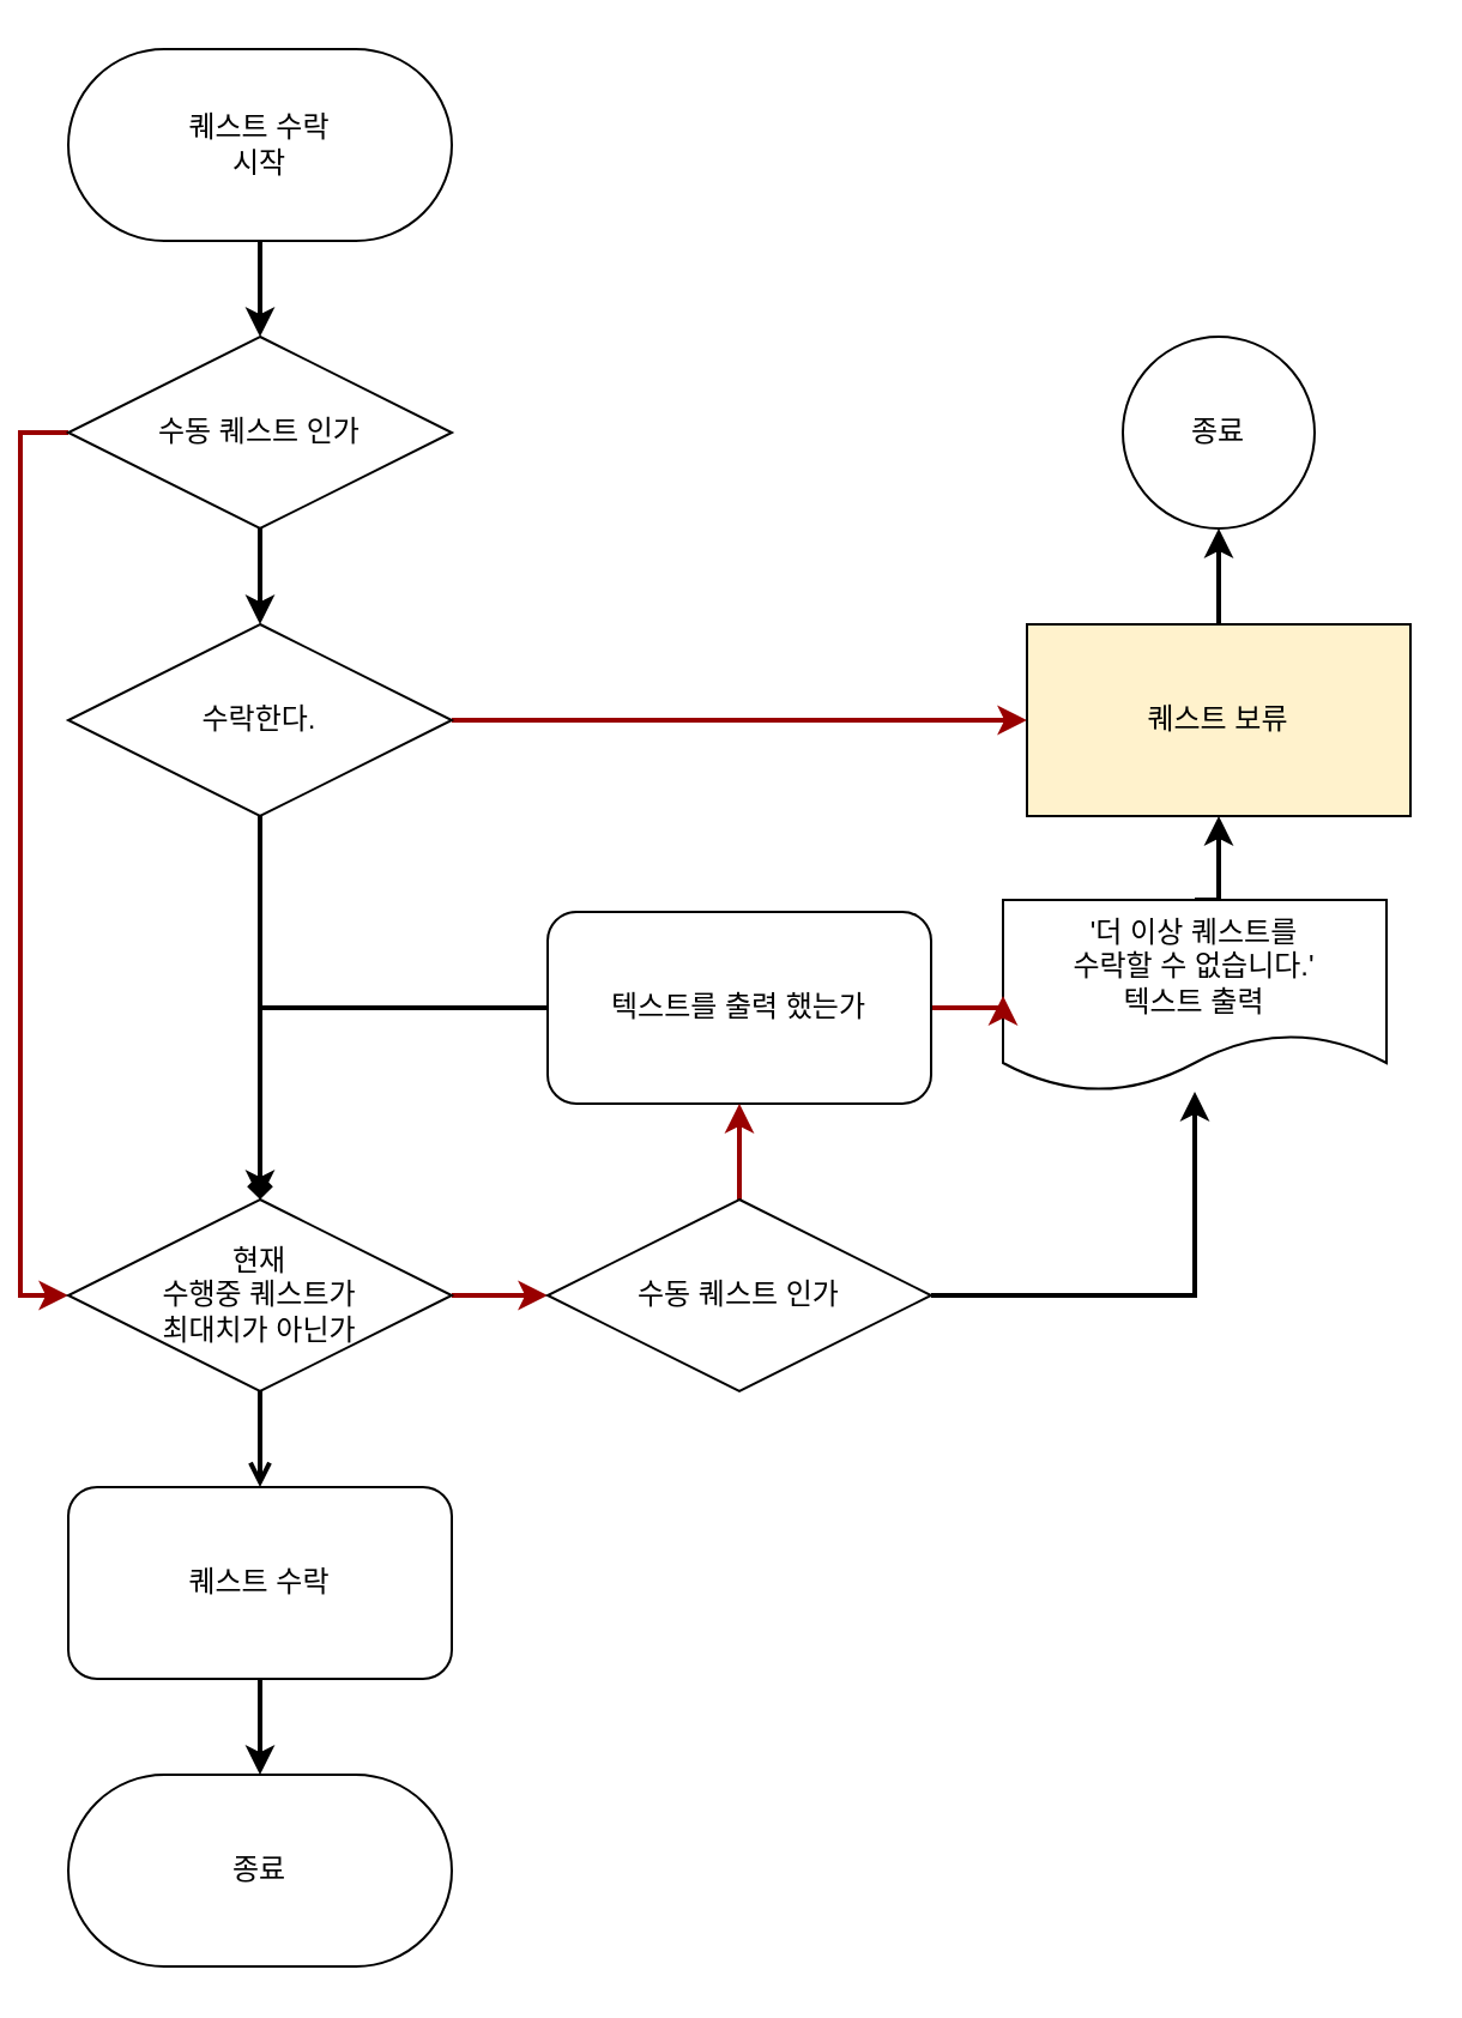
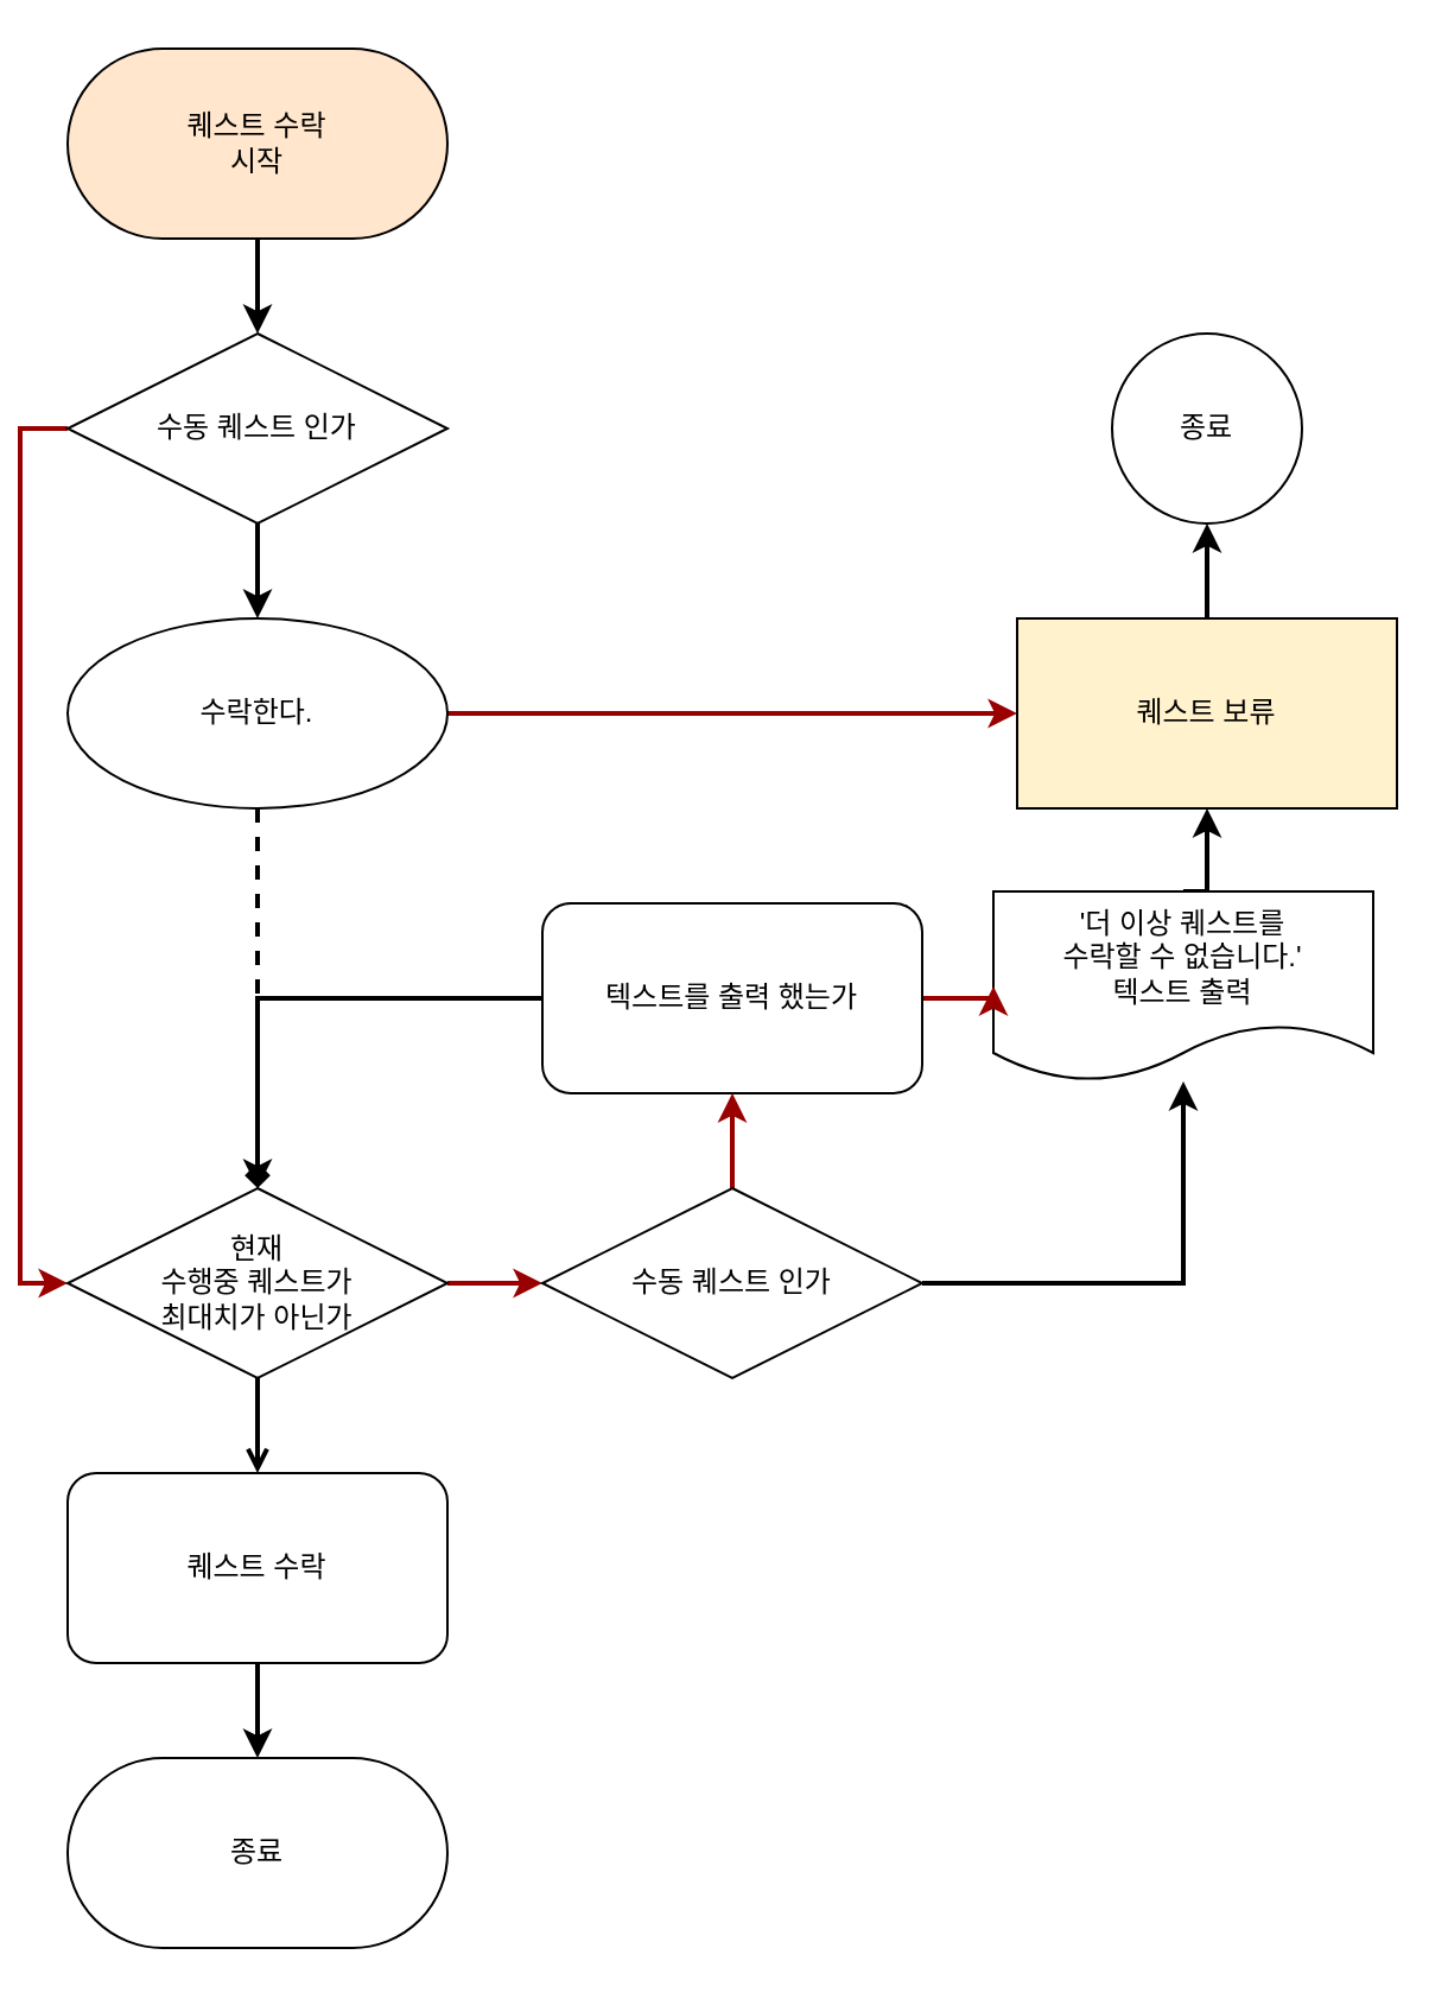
  <mxCell id="0" />
  <mxCell id="1" parent="0" />
  <mxCell id="2" style="edgeStyle=orthogonalEdgeStyle;rounded=0;orthogonalLoop=1;jettySize=auto;html=1;exitX=0.5;exitY=1;exitDx=0;exitDy=0;entryX=0.5;entryY=0;entryDx=0;entryDy=0;strokeWidth=2;" parent="1" source="3" target="6" edge="1"><mxGeometry relative="1" as="geometry" /></mxCell>
- <mxCell id="3" value="퀘스트 수락&lt;br&gt;시작" style="rounded=1;whiteSpace=wrap;html=1;arcSize=50;" parent="1" vertex="1"><mxGeometry x="20" width="160" height="80" as="geometry" y="20" /></mxCell>
+ <mxCell id="3" value="퀘스트 수락&lt;br&gt;시작" style="rounded=1;whiteSpace=wrap;html=1;arcSize=50;fillColor=#ffe6cc;" parent="1" vertex="1"><mxGeometry x="20" width="160" height="80" as="geometry" y="20" /></mxCell>
  <mxCell id="4" style="edgeStyle=orthogonalEdgeStyle;rounded=0;orthogonalLoop=1;jettySize=auto;html=1;exitX=0.5;exitY=1;exitDx=0;exitDy=0;strokeWidth=2;" parent="1" source="6" target="12" edge="1"><mxGeometry relative="1" as="geometry" /></mxCell>
  <mxCell id="5" style="edgeStyle=orthogonalEdgeStyle;rounded=0;orthogonalLoop=1;jettySize=auto;html=1;exitX=0;exitY=0.5;exitDx=0;exitDy=0;strokeColor=#990000;strokeWidth=2;entryX=0;entryY=0.5;entryDx=0;entryDy=0;" edge="1" parent="1" source="6" target="9"><mxGeometry relative="1" as="geometry"><mxPoint x="-130" y="180" as="targetPoint" /></mxGeometry></mxCell>
  <mxCell id="6" value="수동 퀘스트 인가" style="rhombus;whiteSpace=wrap;html=1;" parent="1" vertex="1"><mxGeometry x="20" y="140" width="160" height="80" as="geometry" /></mxCell>
  <mxCell id="7" style="edgeStyle=orthogonalEdgeStyle;rounded=0;orthogonalLoop=1;jettySize=auto;html=1;exitX=0.5;exitY=1;exitDx=0;exitDy=0;entryX=0.5;entryY=0;entryDx=0;entryDy=0;strokeWidth=2;endArrow=open;" parent="1" source="9" target="18" edge="1"><mxGeometry relative="1" as="geometry" /></mxCell>
  <mxCell id="8" style="edgeStyle=orthogonalEdgeStyle;rounded=0;orthogonalLoop=1;jettySize=auto;html=1;exitX=1;exitY=0.5;exitDx=0;exitDy=0;strokeWidth=2;strokeColor=#990000;entryX=0;entryY=0.5;entryDx=0;entryDy=0;" edge="1" parent="1" source="9" target="26"><mxGeometry relative="1" as="geometry"><mxPoint x="220" y="540" as="targetPoint" /></mxGeometry></mxCell>
  <mxCell id="9" value="현재 &lt;br&gt;수행중 퀘스트가&lt;br&gt;최대치가 아닌가" style="rhombus;whiteSpace=wrap;html=1;" parent="1" vertex="1"><mxGeometry x="20" y="500" width="160" height="80" as="geometry" /></mxCell>
- <mxCell id="10" style="edgeStyle=orthogonalEdgeStyle;rounded=0;orthogonalLoop=1;jettySize=auto;html=1;exitX=0.5;exitY=1;exitDx=0;exitDy=0;entryX=0.5;entryY=0;entryDx=0;entryDy=0;strokeWidth=2;" parent="1" source="12" target="9" edge="1"><mxGeometry relative="1" as="geometry" /></mxCell>
+ <mxCell id="10" style="edgeStyle=orthogonalEdgeStyle;rounded=0;orthogonalLoop=1;jettySize=auto;html=1;exitX=0.5;exitY=1;exitDx=0;exitDy=0;entryX=0.5;entryY=0;entryDx=0;entryDy=0;strokeWidth=2;dashed=1;" parent="1" source="12" target="9" edge="1"><mxGeometry relative="1" as="geometry" /></mxCell>
  <mxCell id="11" style="edgeStyle=orthogonalEdgeStyle;rounded=0;orthogonalLoop=1;jettySize=auto;html=1;exitX=1;exitY=0.5;exitDx=0;exitDy=0;entryX=0;entryY=0.5;entryDx=0;entryDy=0;strokeColor=#990000;strokeWidth=2;" edge="1" parent="1" source="12" target="20"><mxGeometry relative="1" as="geometry" /></mxCell>
- <mxCell id="12" value="수락한다." style="rhombus;whiteSpace=wrap;html=1;" parent="1" vertex="1"><mxGeometry x="20" y="260" width="160" height="80" as="geometry" /></mxCell>
+ <mxCell id="12" value="수락한다." style="ellipse;whiteSpace=wrap;html=1;" parent="1" vertex="1"><mxGeometry x="20" y="260" width="160" height="80" as="geometry" /></mxCell>
  <mxCell id="13" value="종료" style="ellipse;whiteSpace=wrap;html=1;direction=south;" parent="1" vertex="1"><mxGeometry x="460" y="140" width="80" height="80" as="geometry" /></mxCell>
  <mxCell id="14" value="종료" style="rounded=1;whiteSpace=wrap;html=1;arcSize=50;" parent="1" vertex="1"><mxGeometry x="20" y="740" width="160" height="80" as="geometry" /></mxCell>
  <mxCell id="15" style="edgeStyle=orthogonalEdgeStyle;rounded=0;orthogonalLoop=1;jettySize=auto;html=1;exitX=0.5;exitY=0;exitDx=0;exitDy=0;entryX=0.5;entryY=1;entryDx=0;entryDy=0;strokeWidth=2;" edge="1" parent="1" source="16" target="20"><mxGeometry relative="1" as="geometry" /></mxCell>
  <mxCell id="16" value="'더 이상 퀘스트를 &lt;br&gt;수락할 수 없습니다.'&lt;br&gt;텍스트 출력" style="shape=document;whiteSpace=wrap;html=1;boundedLbl=1;" parent="1" vertex="1"><mxGeometry x="410" y="375" width="160" height="80" as="geometry" /></mxCell>
  <mxCell id="17" style="edgeStyle=orthogonalEdgeStyle;rounded=0;orthogonalLoop=1;jettySize=auto;html=1;exitX=0.5;exitY=1;exitDx=0;exitDy=0;entryX=0.5;entryY=0;entryDx=0;entryDy=0;strokeWidth=2;" parent="1" source="18" target="14" edge="1"><mxGeometry relative="1" as="geometry" /></mxCell>
  <mxCell id="18" value="퀘스트 수락" style="whiteSpace=wrap;html=1;rounded=1;" parent="1" vertex="1"><mxGeometry x="20" y="620" width="160" height="80" as="geometry" /></mxCell>
  <mxCell id="19" style="edgeStyle=orthogonalEdgeStyle;rounded=0;orthogonalLoop=1;jettySize=auto;html=1;exitX=0.5;exitY=0;exitDx=0;exitDy=0;strokeWidth=2;" edge="1" parent="1" source="20" target="13"><mxGeometry relative="1" as="geometry" /></mxCell>
  <mxCell id="20" value="퀘스트 보류" style="whiteSpace=wrap;html=1;fillColor=#fff2cc;" parent="1" vertex="1"><mxGeometry x="420" y="260" width="160" height="80" as="geometry" /></mxCell>
  <mxCell id="21" style="edgeStyle=orthogonalEdgeStyle;rounded=0;orthogonalLoop=1;jettySize=auto;html=1;exitX=1;exitY=0.5;exitDx=0;exitDy=0;entryX=0;entryY=0.5;entryDx=0;entryDy=0;strokeColor=#990000;strokeWidth=2;" edge="1" parent="1" source="23" target="16"><mxGeometry relative="1" as="geometry" /></mxCell>
  <mxCell id="22" style="edgeStyle=orthogonalEdgeStyle;rounded=0;orthogonalLoop=1;jettySize=auto;html=1;exitX=0;exitY=0.5;exitDx=0;exitDy=0;entryX=0.5;entryY=0;entryDx=0;entryDy=0;strokeWidth=2;endArrow=diamond;" edge="1" parent="1" source="23" target="9"><mxGeometry relative="1" as="geometry" /></mxCell>
  <mxCell id="23" value="텍스트를 출력 했는가" style="whiteSpace=wrap;html=1;rounded=1;" vertex="1" parent="1"><mxGeometry x="220" y="380" width="160" height="80" as="geometry" /></mxCell>
  <mxCell id="24" style="edgeStyle=orthogonalEdgeStyle;rounded=0;orthogonalLoop=1;jettySize=auto;html=1;exitX=0.5;exitY=0;exitDx=0;exitDy=0;strokeWidth=2;strokeColor=#990000;" edge="1" parent="1" source="26" target="23"><mxGeometry relative="1" as="geometry" /></mxCell>
  <mxCell id="25" style="edgeStyle=orthogonalEdgeStyle;rounded=0;orthogonalLoop=1;jettySize=auto;html=1;exitX=1;exitY=0.5;exitDx=0;exitDy=0;strokeWidth=2;" edge="1" parent="1" source="26" target="16"><mxGeometry relative="1" as="geometry" /></mxCell>
  <mxCell id="26" value="수동 퀘스트 인가" style="rhombus;whiteSpace=wrap;html=1;" vertex="1" parent="1"><mxGeometry x="220" y="500" width="160" height="80" as="geometry" /></mxCell>
